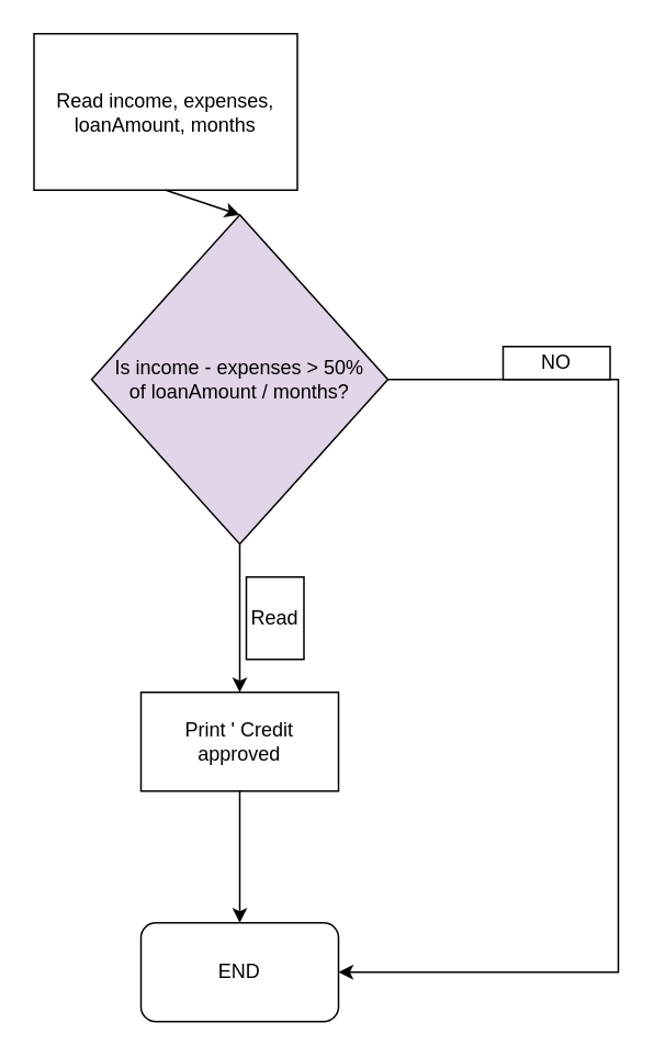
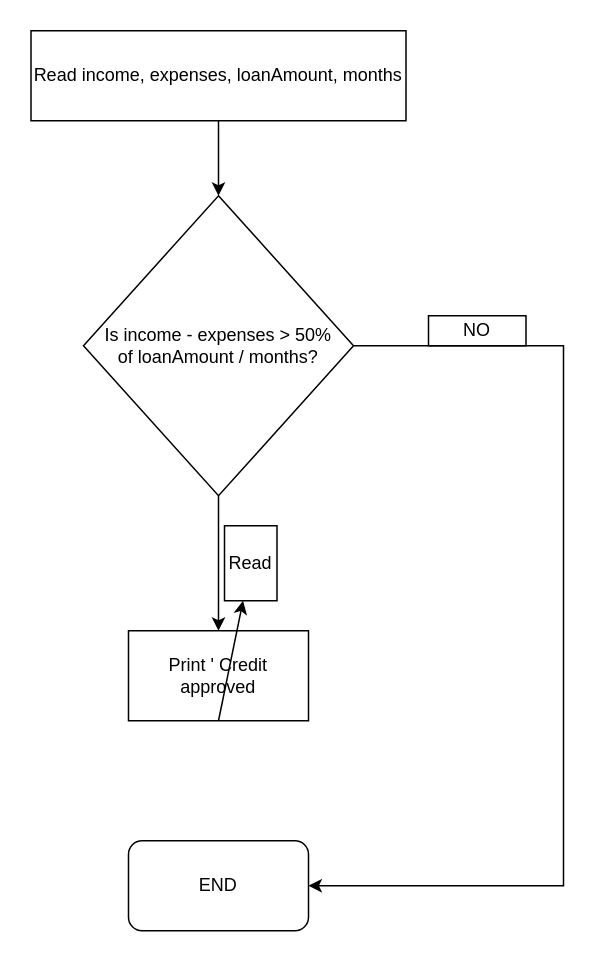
  <mxCell id="0" />
  <mxCell id="1" parent="0" />
- <mxCell id="2" value="Read income, expenses, loanAmount, months" style="rounded=0;whiteSpace=wrap;html=1;" vertex="1" parent="1"><mxGeometry x="20" y="20" width="160" height="95" as="geometry" /></mxCell>
- <mxCell id="3" value="Is income - expenses &amp;gt; 50%&lt;div&gt;of loanAmount / months?&lt;/div&gt;" style="rhombus;whiteSpace=wrap;html=1;fillColor=#e1d5e7;" vertex="1" parent="1"><mxGeometry x="55" y="130" width="180" height="200" as="geometry" /></mxCell>
+ <mxCell id="2" value="Read income, expenses, loanAmount, months" style="rounded=0;whiteSpace=wrap;html=1;" vertex="1" parent="1"><mxGeometry x="20" y="20" width="250" height="60" as="geometry" /></mxCell>
+ <mxCell id="3" value="Is income - expenses &amp;gt; 50%&lt;div&gt;of loanAmount / months?&lt;/div&gt;" style="rhombus;whiteSpace=wrap;html=1;" vertex="1" parent="1"><mxGeometry x="55" y="130" width="180" height="200" as="geometry" /></mxCell>
  <mxCell id="4" value="Print ' Credit approved" style="rounded=0;whiteSpace=wrap;html=1;" vertex="1" parent="1"><mxGeometry x="85" y="420" width="120" height="60" as="geometry" /></mxCell>
  <mxCell id="5" value="" style="endArrow=classic;html=1;rounded=0;exitX=0.5;exitY=1;exitDx=0;exitDy=0;entryX=0.5;entryY=0;entryDx=0;entryDy=0;" edge="1" parent="1" source="2" target="3"><mxGeometry width="50" height="50" relative="1" as="geometry"><mxPoint x="125" y="150" as="sourcePoint" /><mxPoint x="175" y="100" as="targetPoint" /></mxGeometry></mxCell>
  <mxCell id="6" value="" style="endArrow=classic;html=1;rounded=0;entryX=0.5;entryY=0;entryDx=0;entryDy=0;" edge="1" parent="1" target="4"><mxGeometry width="50" height="50" relative="1" as="geometry"><mxPoint x="145" y="330" as="sourcePoint" /><mxPoint x="175" y="300" as="targetPoint" /></mxGeometry></mxCell>
  <mxCell id="7" value="END" style="rounded=1;whiteSpace=wrap;html=1;" vertex="1" parent="1"><mxGeometry x="85" y="560" width="120" height="60" as="geometry" /></mxCell>
- <mxCell id="8" value="" style="endArrow=classic;html=1;rounded=0;exitX=0.5;exitY=1;exitDx=0;exitDy=0;entryX=0.5;entryY=0;entryDx=0;entryDy=0;" edge="1" parent="1" source="4" target="7"><mxGeometry width="50" height="50" relative="1" as="geometry"><mxPoint x="125" y="550" as="sourcePoint" /><mxPoint x="175" y="500" as="targetPoint" /></mxGeometry></mxCell>
+ <mxCell id="8" value="" style="endArrow=classic;html=1;rounded=0;exitX=0.5;exitY=1;exitDx=0;exitDy=0;" edge="1" parent="1" source="4" target="11"><mxGeometry width="50" height="50" relative="1" as="geometry"><mxPoint x="125" y="550" as="sourcePoint" /><mxPoint x="175" y="500" as="targetPoint" /></mxGeometry></mxCell>
  <mxCell id="9" value="" style="endArrow=classic;html=1;rounded=0;exitX=1;exitY=0.5;exitDx=0;exitDy=0;entryX=1;entryY=0.5;entryDx=0;entryDy=0;" edge="1" parent="1" source="3" target="7"><mxGeometry width="50" height="50" relative="1" as="geometry"><mxPoint x="125" y="350" as="sourcePoint" /><mxPoint x="175" y="300" as="targetPoint" /><Array as="points"><mxPoint x="375" y="230" /><mxPoint x="375" y="590" /></Array></mxGeometry></mxCell>
- <mxCell id="10" value="NO" style="rounded=0;whiteSpace=wrap;html=1;" vertex="1" parent="1"><mxGeometry x="305" y="210" width="65" height="20" as="geometry" /></mxCell>
+ <mxCell id="10" value="NO" style="rounded=0;whiteSpace=wrap;html=1;" vertex="1" parent="1"><mxGeometry x="285" y="210" width="65" height="20" as="geometry" /></mxCell>
  <mxCell id="11" value="Read" style="rounded=0;whiteSpace=wrap;html=1;" vertex="1" parent="1"><mxGeometry x="149" y="350" width="35" height="50" as="geometry" /></mxCell>
